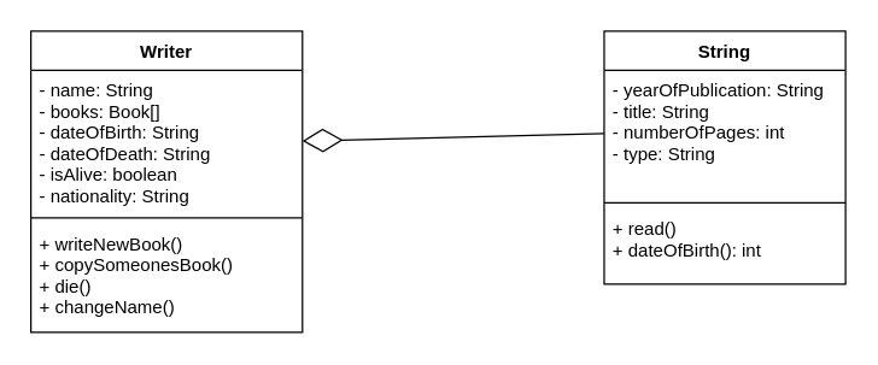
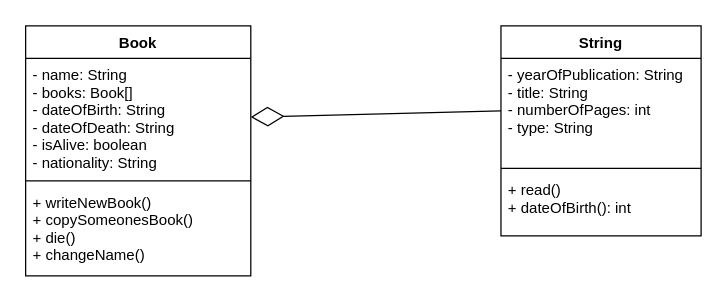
  <mxCell id="0" />
  <mxCell id="1" parent="0" />
- <mxCell id="2" value="Writer" style="swimlane;fontStyle=1;align=center;verticalAlign=top;childLayout=stackLayout;horizontal=1;startSize=26;horizontalStack=0;resizeParent=1;resizeParentMax=0;resizeLast=0;collapsible=1;marginBottom=0;" vertex="1" parent="1"><mxGeometry x="20" y="20" width="180" height="200" as="geometry" /></mxCell>
+ <mxCell id="2" value="Book" style="swimlane;fontStyle=1;align=center;verticalAlign=top;childLayout=stackLayout;horizontal=1;startSize=26;horizontalStack=0;resizeParent=1;resizeParentMax=0;resizeLast=0;collapsible=1;marginBottom=0;" vertex="1" parent="1"><mxGeometry x="20" y="20" width="180" height="200" as="geometry" /></mxCell>
  <mxCell id="3" value="- name: String&#10;- books: Book[]&#10;- dateOfBirth: String&#10;- dateOfDeath: String&#10;- isAlive: boolean&#10;- nationality: String" style="text;strokeColor=none;fillColor=none;align=left;verticalAlign=top;spacingLeft=4;spacingRight=4;overflow=hidden;rotatable=0;points=[[0,0.5],[1,0.5]];portConstraint=eastwest;" vertex="1" parent="2"><mxGeometry y="26" width="180" height="94" as="geometry" /></mxCell>
  <mxCell id="4" value="" style="line;strokeWidth=1;fillColor=none;align=left;verticalAlign=middle;spacingTop=-1;spacingLeft=3;spacingRight=3;rotatable=0;labelPosition=right;points=[];portConstraint=eastwest;strokeColor=inherit;" vertex="1" parent="2"><mxGeometry y="120" width="180" height="8" as="geometry" /></mxCell>
  <mxCell id="5" value="+ writeNewBook()&#10;+ copySomeonesBook()&#10;+ die()&#10;+ changeName()" style="text;strokeColor=none;fillColor=none;align=left;verticalAlign=top;spacingLeft=4;spacingRight=4;overflow=hidden;rotatable=0;points=[[0,0.5],[1,0.5]];portConstraint=eastwest;" vertex="1" parent="2"><mxGeometry y="128" width="180" height="72" as="geometry" /></mxCell>
  <mxCell id="6" value="String" style="swimlane;fontStyle=1;align=center;verticalAlign=top;childLayout=stackLayout;horizontal=1;startSize=26;horizontalStack=0;resizeParent=1;resizeParentMax=0;resizeLast=0;collapsible=1;marginBottom=0;" vertex="1" parent="1"><mxGeometry x="400" y="20" width="160" height="168" as="geometry" /></mxCell>
  <mxCell id="7" value="- yearOfPublication: String&#10;- title: String&#10;- numberOfPages: int&#10;- type: String&#10;&#10;" style="text;strokeColor=none;fillColor=none;align=left;verticalAlign=top;spacingLeft=4;spacingRight=4;overflow=hidden;rotatable=0;points=[[0,0.5],[1,0.5]];portConstraint=eastwest;" vertex="1" parent="6"><mxGeometry y="26" width="160" height="84" as="geometry" /></mxCell>
  <mxCell id="8" value="" style="line;strokeWidth=1;fillColor=none;align=left;verticalAlign=middle;spacingTop=-1;spacingLeft=3;spacingRight=3;rotatable=0;labelPosition=right;points=[];portConstraint=eastwest;strokeColor=inherit;" vertex="1" parent="6"><mxGeometry y="110" width="160" height="8" as="geometry" /></mxCell>
  <mxCell id="9" value="+ read()&#10;+ dateOfBirth(): int" style="text;strokeColor=none;fillColor=none;align=left;verticalAlign=top;spacingLeft=4;spacingRight=4;overflow=hidden;rotatable=0;points=[[0,0.5],[1,0.5]];portConstraint=eastwest;" vertex="1" parent="6"><mxGeometry y="118" width="160" height="50" as="geometry" /></mxCell>
  <mxCell id="10" value="" style="endArrow=diamondThin;endFill=0;endSize=24;html=1;rounded=0;entryX=1;entryY=0.5;entryDx=0;entryDy=0;exitX=0;exitY=0.5;exitDx=0;exitDy=0;" edge="1" parent="1" source="7" target="3"><mxGeometry width="160" relative="1" as="geometry"><mxPoint x="310" y="370" as="sourcePoint" /><mxPoint x="470" y="370" as="targetPoint" /></mxGeometry></mxCell>
